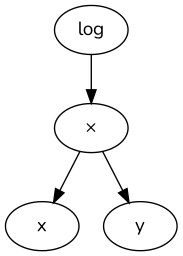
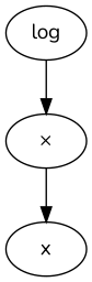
  strict digraph {
    fontname=Nunito
    node [fontname=Nunito]
    edge [fontname=Nunito]
    n1 [label=log]
    n2 [label="&times;"]
    n3 [label=x]
-   n4 [label=y]
    n1 -> n2
    n2 -> n3
-   n2 -> n4
  }
